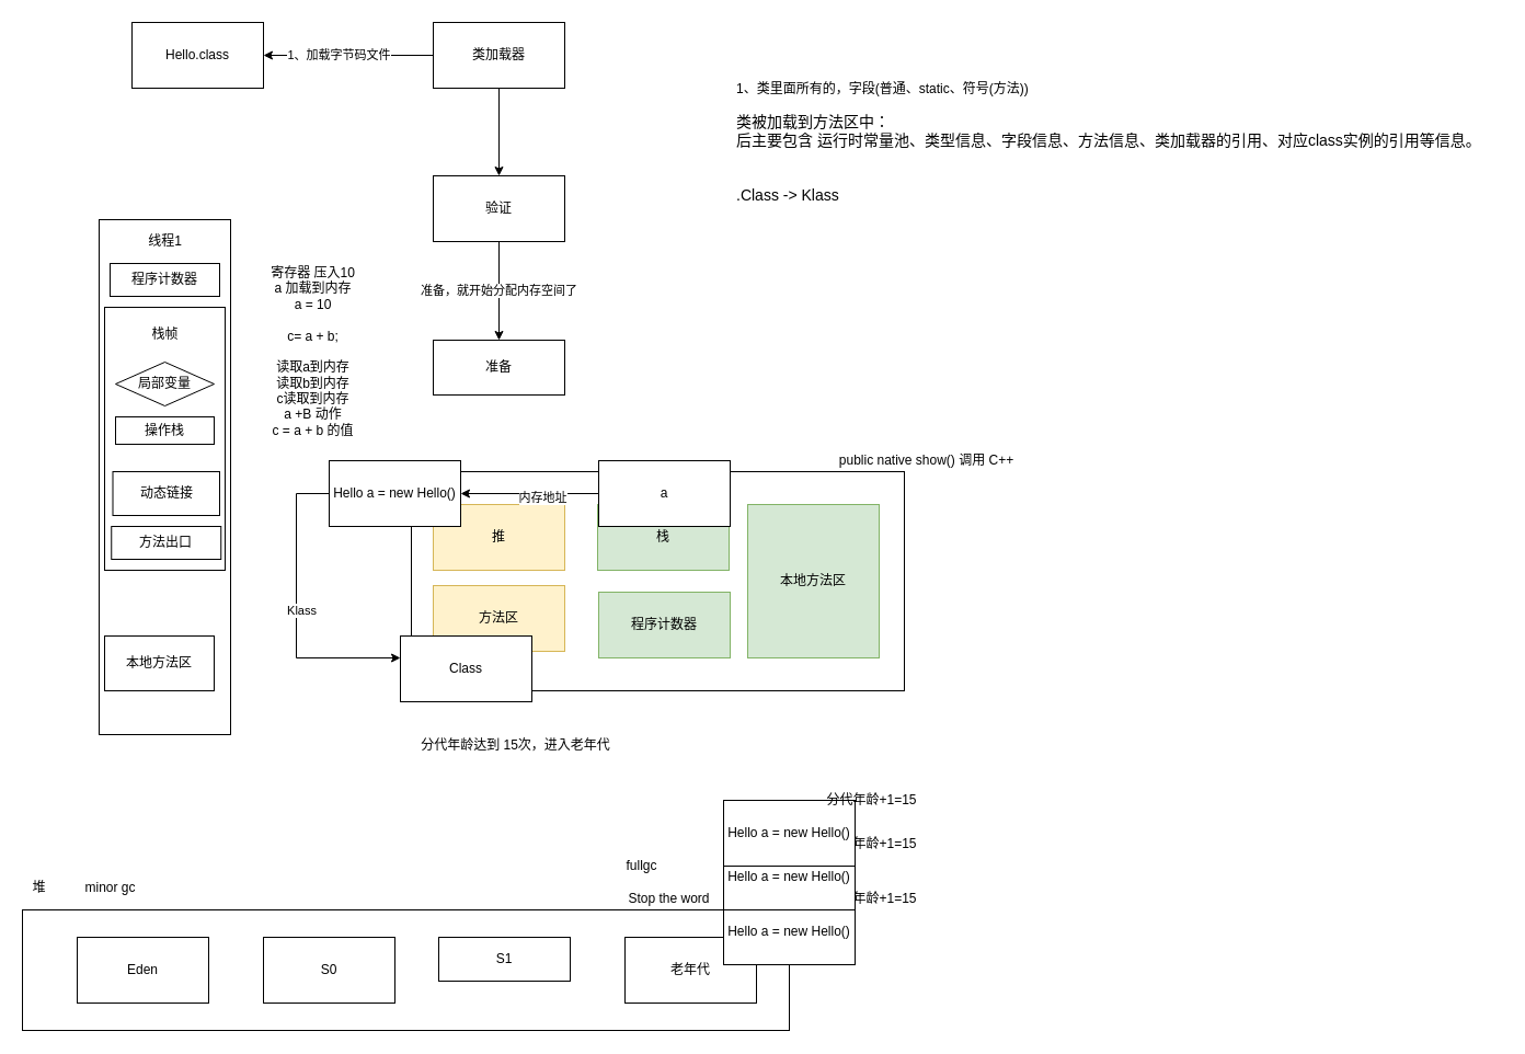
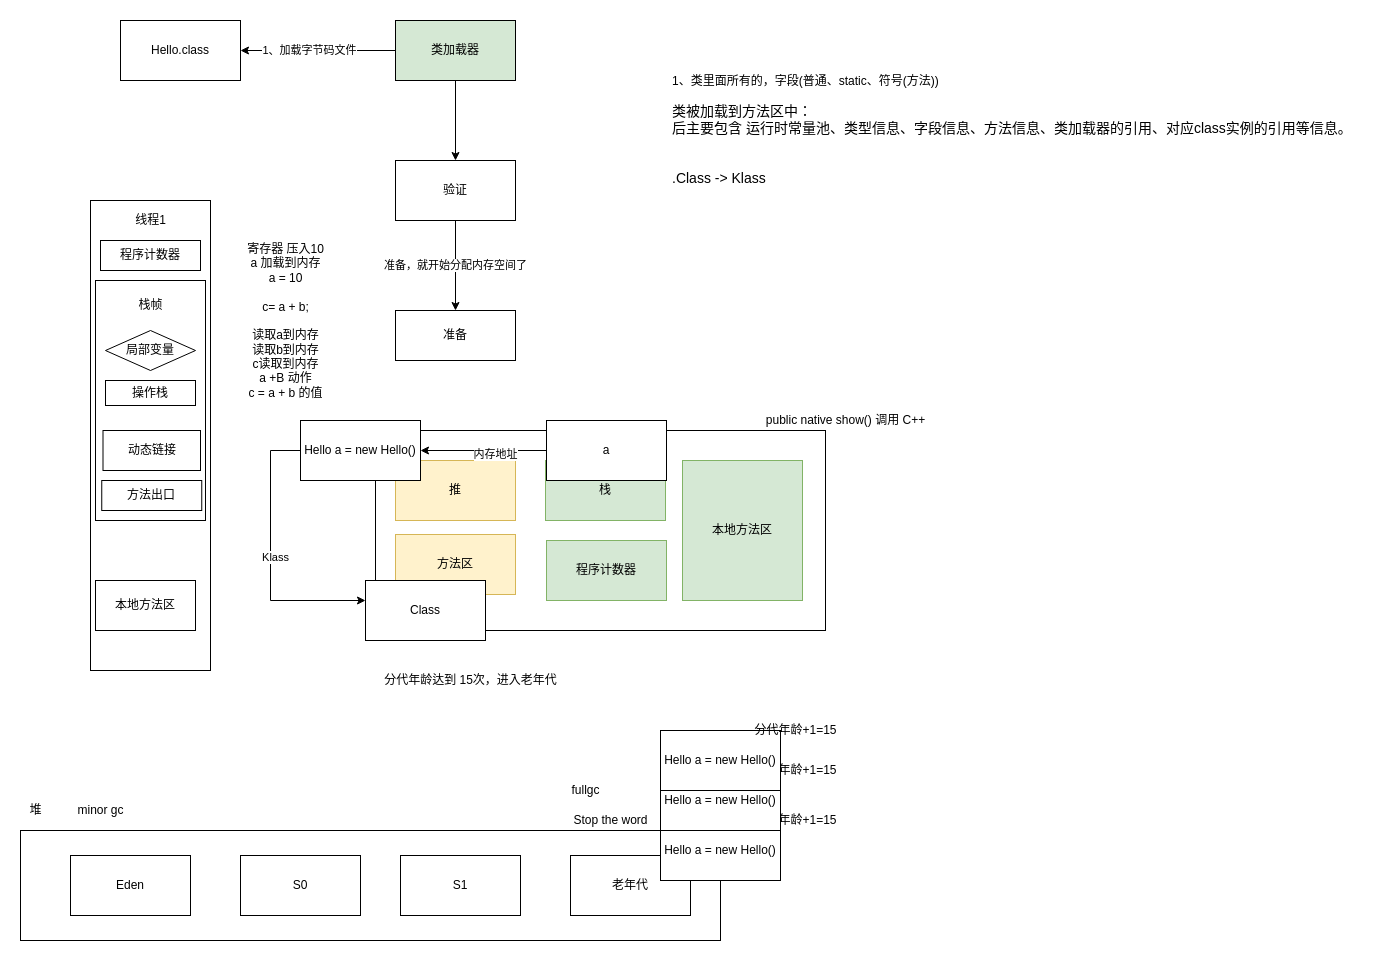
  <mxCell id="0" />
  <mxCell id="1" parent="0" />
  <mxCell id="2" value="Hello.class" style="whiteSpace=wrap;html=1;" vertex="1" parent="1"><mxGeometry x="120" y="20" width="120" height="60" as="geometry" /></mxCell>
  <mxCell id="3" style="edgeStyle=orthogonalEdgeStyle;rounded=0;orthogonalLoop=1;jettySize=auto;html=1;entryX=1;entryY=0.5;entryDx=0;entryDy=0;" edge="1" parent="1" source="6" target="2"><mxGeometry relative="1" as="geometry" /></mxCell>
  <mxCell id="4" value="1、加载字节码文件" style="edgeLabel;html=1;align=center;verticalAlign=middle;resizable=0;points=[];" vertex="1" connectable="0" parent="3"><mxGeometry x="0.127" y="-1" relative="1" as="geometry"><mxPoint as="offset" /></mxGeometry></mxCell>
  <mxCell id="5" value="" style="edgeStyle=orthogonalEdgeStyle;rounded=0;orthogonalLoop=1;jettySize=auto;html=1;" edge="1" parent="1" source="6" target="8"><mxGeometry relative="1" as="geometry" /></mxCell>
- <mxCell id="6" value="类加载器" style="whiteSpace=wrap;html=1;" vertex="1" parent="1"><mxGeometry x="395" y="20" width="120" height="60" as="geometry" /></mxCell>
+ <mxCell id="6" value="类加载器" style="whiteSpace=wrap;html=1;fillColor=#d5e8d4;" vertex="1" parent="1"><mxGeometry x="395" y="20" width="120" height="60" as="geometry" /></mxCell>
  <mxCell id="7" value="准备，就开始分配内存空间了" style="edgeStyle=orthogonalEdgeStyle;rounded=0;orthogonalLoop=1;jettySize=auto;html=1;exitX=0.5;exitY=1;exitDx=0;exitDy=0;entryX=0.5;entryY=0;entryDx=0;entryDy=0;" edge="1" parent="1" source="8" target="18"><mxGeometry relative="1" as="geometry" /></mxCell>
  <mxCell id="8" value="验证" style="whiteSpace=wrap;html=1;" vertex="1" parent="1"><mxGeometry x="395" y="160" width="120" height="60" as="geometry" /></mxCell>
  <mxCell id="9" value="" style="group" vertex="1" connectable="0" parent="1"><mxGeometry x="375" y="430" width="450" height="210" as="geometry" /></mxCell>
  <mxCell id="10" value="" style="rounded=0;whiteSpace=wrap;html=1;" vertex="1" parent="9"><mxGeometry width="450" height="200" as="geometry" /></mxCell>
  <mxCell id="11" value="推" style="rounded=0;whiteSpace=wrap;html=1;fillColor=#fff2cc;strokeColor=#d6b656;" vertex="1" parent="9"><mxGeometry x="20" y="30" width="120" height="60" as="geometry" /></mxCell>
  <mxCell id="12" value="栈" style="rounded=0;whiteSpace=wrap;html=1;fillColor=#d5e8d4;strokeColor=#82b366;" vertex="1" parent="9"><mxGeometry x="170" y="30" width="120" height="60" as="geometry" /></mxCell>
  <mxCell id="13" value="方法区" style="rounded=0;whiteSpace=wrap;html=1;fillColor=#fff2cc;strokeColor=#d6b656;" vertex="1" parent="9"><mxGeometry x="20" y="104" width="120" height="60" as="geometry" /></mxCell>
  <mxCell id="14" value="本地方法区" style="rounded=0;whiteSpace=wrap;html=1;fillColor=#d5e8d4;strokeColor=#82b366;" vertex="1" parent="9"><mxGeometry x="307" y="30" width="120" height="140" as="geometry" /></mxCell>
  <mxCell id="15" value="程序计数器" style="rounded=0;whiteSpace=wrap;html=1;fillColor=#d5e8d4;strokeColor=#82b366;" vertex="1" parent="9"><mxGeometry x="171" y="110" width="120" height="60" as="geometry" /></mxCell>
  <mxCell id="16" value="a" style="whiteSpace=wrap;html=1;" vertex="1" parent="9"><mxGeometry x="171" y="-10" width="120" height="60" as="geometry" /></mxCell>
  <mxCell id="17" value="Class" style="rounded=0;whiteSpace=wrap;html=1;" vertex="1" parent="9"><mxGeometry x="-10" y="150" width="120" height="60" as="geometry" /></mxCell>
  <mxCell id="18" value="准备" style="rounded=0;whiteSpace=wrap;html=1;" vertex="1" parent="1"><mxGeometry x="395" y="310" width="120" height="50" as="geometry" /></mxCell>
  <mxCell id="19" value="&lt;span style=&quot;background-color: rgb(255 , 255 , 255)&quot;&gt;1、类里面所有的，字段(普通、static、符号(方法))&lt;br&gt;&lt;br&gt;&lt;span style=&quot;font-size: 14px&quot;&gt;类被加载到方法区中：&lt;br&gt;&lt;div&gt;后主要包含 运行时常量池、类型信息、字段信息、方法信息、类加载器的引用、对应class实例的引用等信息。&lt;/div&gt;&lt;div&gt;&lt;br&gt;&lt;/div&gt;&lt;div&gt;&lt;br&gt;&lt;/div&gt;&lt;div&gt;.Class -&amp;gt; Klass&amp;nbsp;&lt;/div&gt;&lt;/span&gt;&lt;/span&gt;" style="text;html=1;align=left;verticalAlign=middle;resizable=0;points=[];autosize=1;" vertex="1" parent="1"><mxGeometry x="670" y="80" width="700" height="100" as="geometry" /></mxCell>
  <mxCell id="20" value="public native show() 调用 C++" style="text;html=1;align=center;verticalAlign=middle;resizable=0;points=[];autosize=1;" vertex="1" parent="1"><mxGeometry x="760" y="410" width="170" height="20" as="geometry" /></mxCell>
  <mxCell id="21" value="" style="rounded=0;whiteSpace=wrap;html=1;" vertex="1" parent="1"><mxGeometry x="90" y="200" width="120" height="470" as="geometry" /></mxCell>
  <mxCell id="22" style="edgeStyle=orthogonalEdgeStyle;rounded=0;orthogonalLoop=1;jettySize=auto;html=1;" edge="1" parent="1" source="24" target="17"><mxGeometry relative="1" as="geometry"><Array as="points"><mxPoint x="270" y="450" /><mxPoint x="270" y="600" /></Array></mxGeometry></mxCell>
  <mxCell id="23" value="Klass" style="edgeLabel;html=1;align=center;verticalAlign=middle;resizable=0;points=[];" vertex="1" connectable="0" parent="22"><mxGeometry x="-0.011" y="4" relative="1" as="geometry"><mxPoint as="offset" /></mxGeometry></mxCell>
  <mxCell id="24" value="Hello a = new Hello()" style="whiteSpace=wrap;html=1;" vertex="1" parent="1"><mxGeometry x="300" y="420" width="120" height="60" as="geometry" /></mxCell>
  <mxCell id="25" style="edgeStyle=orthogonalEdgeStyle;rounded=0;orthogonalLoop=1;jettySize=auto;html=1;" edge="1" parent="1" source="16" target="24"><mxGeometry relative="1" as="geometry" /></mxCell>
  <mxCell id="26" value="内存地址" style="edgeLabel;html=1;align=center;verticalAlign=middle;resizable=0;points=[];" vertex="1" connectable="0" parent="25"><mxGeometry x="-0.175" y="3" relative="1" as="geometry"><mxPoint as="offset" /></mxGeometry></mxCell>
  <mxCell id="27" value="" style="whiteSpace=wrap;html=1;" vertex="1" parent="1"><mxGeometry x="95" y="280" width="110" height="240" as="geometry" /></mxCell>
  <mxCell id="28" value="线程1" style="text;html=1;align=center;verticalAlign=middle;resizable=0;points=[];autosize=1;" vertex="1" parent="1"><mxGeometry x="125" y="210" width="50" height="20" as="geometry" /></mxCell>
  <mxCell id="29" value="栈帧" style="text;html=1;align=center;verticalAlign=middle;resizable=0;points=[];autosize=1;" vertex="1" parent="1"><mxGeometry x="130" y="295" width="40" height="20" as="geometry" /></mxCell>
  <mxCell id="30" value="本地方法区" style="rounded=0;whiteSpace=wrap;html=1;" vertex="1" parent="1"><mxGeometry x="95" y="580" width="100" height="50" as="geometry" /></mxCell>
  <mxCell id="31" value="程序计数器" style="rounded=0;whiteSpace=wrap;html=1;" vertex="1" parent="1"><mxGeometry x="100" y="240" width="100" height="30" as="geometry" /></mxCell>
  <mxCell id="32" value="方法出口" style="rounded=0;whiteSpace=wrap;html=1;" vertex="1" parent="1"><mxGeometry x="101.25" y="480" width="100" height="30" as="geometry" /></mxCell>
  <mxCell id="33" value="局部变量" style="rhombus;whiteSpace=wrap;html=1;" vertex="1" parent="1"><mxGeometry x="105" y="330" width="90" height="40" as="geometry" /></mxCell>
  <mxCell id="34" value="动态链接" style="rounded=0;whiteSpace=wrap;html=1;" vertex="1" parent="1"><mxGeometry x="102.5" y="430" width="97.5" height="40" as="geometry" /></mxCell>
  <mxCell id="35" value="操作栈" style="rounded=0;whiteSpace=wrap;html=1;" vertex="1" parent="1"><mxGeometry x="105" y="380" width="90" height="25" as="geometry" /></mxCell>
  <mxCell id="36" value="寄存器 压入10&lt;br&gt;a 加载到内存&lt;br&gt;a = 10&lt;br&gt;&lt;br&gt;c= a + b;&lt;br&gt;&lt;br&gt;读取a到内存&lt;br&gt;读取b到内存&lt;br&gt;c读取到内存&lt;br&gt;a +B 动作&lt;br&gt;c = a + b 的值&lt;br&gt;&lt;br&gt;&lt;br&gt;" style="text;html=1;align=center;verticalAlign=middle;resizable=0;points=[];autosize=1;" vertex="1" parent="1"><mxGeometry x="240" y="240" width="90" height="190" as="geometry" /></mxCell>
  <mxCell id="37" value="" style="rounded=0;whiteSpace=wrap;html=1;" vertex="1" parent="1"><mxGeometry x="20" y="830" width="700" height="110" as="geometry" /></mxCell>
  <mxCell id="38" value="堆" style="text;html=1;align=center;verticalAlign=middle;resizable=0;points=[];autosize=1;" vertex="1" parent="1"><mxGeometry x="20" y="800" width="30" height="20" as="geometry" /></mxCell>
  <mxCell id="39" value="Eden" style="whiteSpace=wrap;html=1;" vertex="1" parent="1"><mxGeometry x="70" y="855" width="120" height="60" as="geometry" /></mxCell>
  <mxCell id="40" value="S0" style="whiteSpace=wrap;html=1;" vertex="1" parent="1"><mxGeometry x="240" y="855" width="120" height="60" as="geometry" /></mxCell>
- <mxCell id="41" value="S1" style="whiteSpace=wrap;html=1;" vertex="1" parent="1"><mxGeometry x="400" y="855" width="120" height="40" as="geometry" /></mxCell>
+ <mxCell id="41" value="S1" style="whiteSpace=wrap;html=1;" vertex="1" parent="1"><mxGeometry x="400" y="855" width="120" height="60" as="geometry" /></mxCell>
  <mxCell id="42" value="老年代" style="whiteSpace=wrap;html=1;" vertex="1" parent="1"><mxGeometry x="570" y="855" width="120" height="60" as="geometry" /></mxCell>
  <mxCell id="43" value="minor gc" style="text;html=1;align=center;verticalAlign=middle;resizable=0;points=[];autosize=1;" vertex="1" parent="1"><mxGeometry x="70" y="800" width="60" height="20" as="geometry" /></mxCell>
  <mxCell id="44" value="fullgc" style="text;html=1;align=center;verticalAlign=middle;resizable=0;points=[];autosize=1;" vertex="1" parent="1"><mxGeometry x="565" y="780" width="40" height="20" as="geometry" /></mxCell>
  <mxCell id="45" value="Stop the word" style="text;html=1;align=center;verticalAlign=middle;resizable=0;points=[];autosize=1;" vertex="1" parent="1"><mxGeometry x="565" y="810" width="90" height="20" as="geometry" /></mxCell>
  <mxCell id="46" value="" style="group" vertex="1" connectable="0" parent="1"><mxGeometry x="660" y="810" width="185" height="70" as="geometry" /></mxCell>
  <mxCell id="47" value="Hello a = new Hello()" style="whiteSpace=wrap;html=1;" vertex="1" parent="46"><mxGeometry y="10" width="120" height="60" as="geometry" /></mxCell>
  <mxCell id="48" value="分代年龄+1=15" style="text;html=1;align=center;verticalAlign=middle;resizable=0;points=[];autosize=1;" vertex="1" parent="46"><mxGeometry x="85" width="100" height="20" as="geometry" /></mxCell>
  <mxCell id="49" value="" style="group" vertex="1" connectable="0" parent="1"><mxGeometry x="660" y="760" width="185" height="70" as="geometry" /></mxCell>
  <mxCell id="50" value="Hello a = new Hello()" style="whiteSpace=wrap;html=1;" vertex="1" parent="49"><mxGeometry y="10" width="120" height="60" as="geometry" /></mxCell>
  <mxCell id="51" value="分代年龄+1=15" style="text;html=1;align=center;verticalAlign=middle;resizable=0;points=[];autosize=1;" vertex="1" parent="49"><mxGeometry x="85" width="100" height="20" as="geometry" /></mxCell>
  <mxCell id="52" value="" style="group" vertex="1" connectable="0" parent="1"><mxGeometry x="660" y="720" width="185" height="70" as="geometry" /></mxCell>
  <mxCell id="53" value="Hello a = new Hello()" style="whiteSpace=wrap;html=1;" vertex="1" parent="52"><mxGeometry y="10" width="120" height="60" as="geometry" /></mxCell>
  <mxCell id="54" value="分代年龄+1=15" style="text;html=1;align=center;verticalAlign=middle;resizable=0;points=[];autosize=1;" vertex="1" parent="52"><mxGeometry x="85" width="100" height="20" as="geometry" /></mxCell>
  <mxCell id="55" value="分代年龄达到 15次，进入老年代" style="text;html=1;align=center;verticalAlign=middle;resizable=0;points=[];autosize=1;" vertex="1" parent="1"><mxGeometry x="375" y="670" width="190" height="20" as="geometry" /></mxCell>
